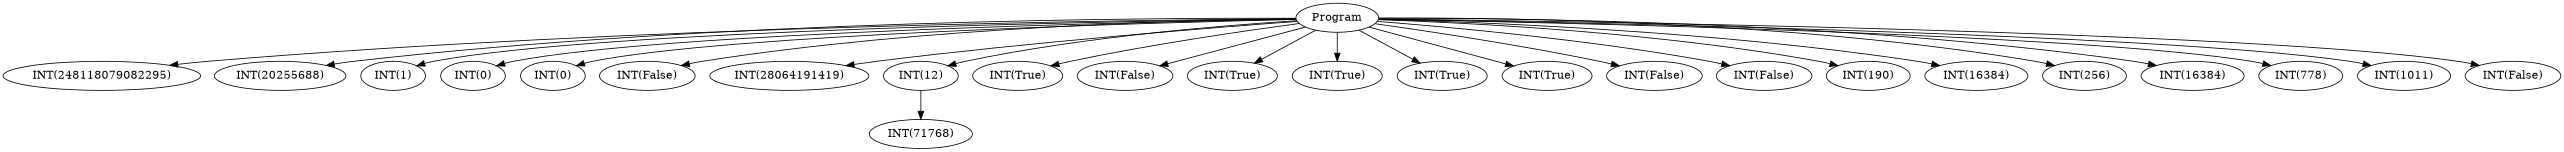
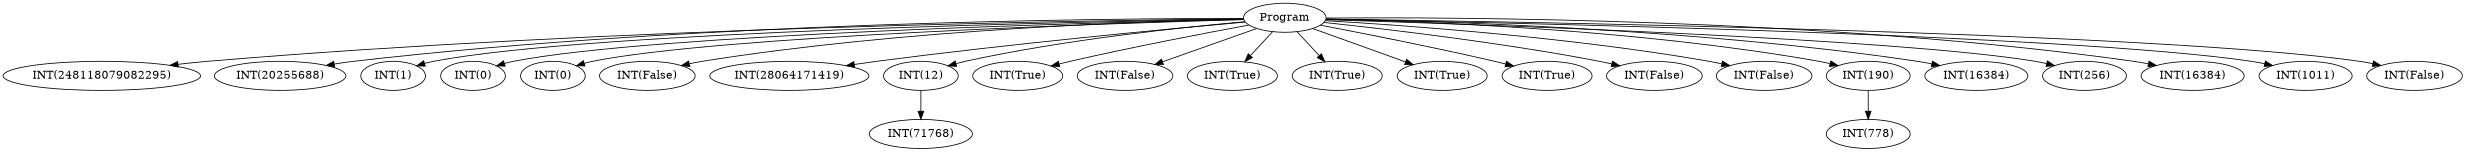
  digraph {
    n1 [label=Program]
    n2 [label="INT(248118079082295)"]
    n3 [label="INT(20255688)"]
    n4 [label="INT(1)"]
    n5 [label="INT(0)"]
    n6 [label="INT(0)"]
    n7 [label="INT(False)"]
-   n8 [label="INT(28064191419)"]
+   n8 [label="INT(28064171419)"]
    n9 [label="INT(12)"]
    n10 [label="INT(True)"]
    n11 [label="INT(False)"]
    n12 [label="INT(True)"]
    n13 [label="INT(True)"]
    n14 [label="INT(True)"]
    n15 [label="INT(True)"]
    n16 [label="INT(False)"]
    n17 [label="INT(False)"]
    n18 [label="INT(190)"]
    n19 [label="INT(16384)"]
    n20 [label="INT(256)"]
    n21 [label="INT(16384)"]
    n22 [label="INT(778)"]
    n23 [label="INT(1011)"]
    n24 [label="INT(False)"]
    n25 [label="INT(71768)"]
    n1 -> n2
    n1 -> n3
    n1 -> n4
    n1 -> n5
    n1 -> n6
    n1 -> n7
    n1 -> n8
    n1 -> n9
    n1 -> n10
    n1 -> n11
    n1 -> n12
    n1 -> n13
    n1 -> n14
    n1 -> n15
    n1 -> n16
    n1 -> n17
    n1 -> n18
    n1 -> n19
    n1 -> n20
    n1 -> n21
-   n1 -> n22
+   n18 -> n22
    n1 -> n23
    n1 -> n24
    n9 -> n25
  }
